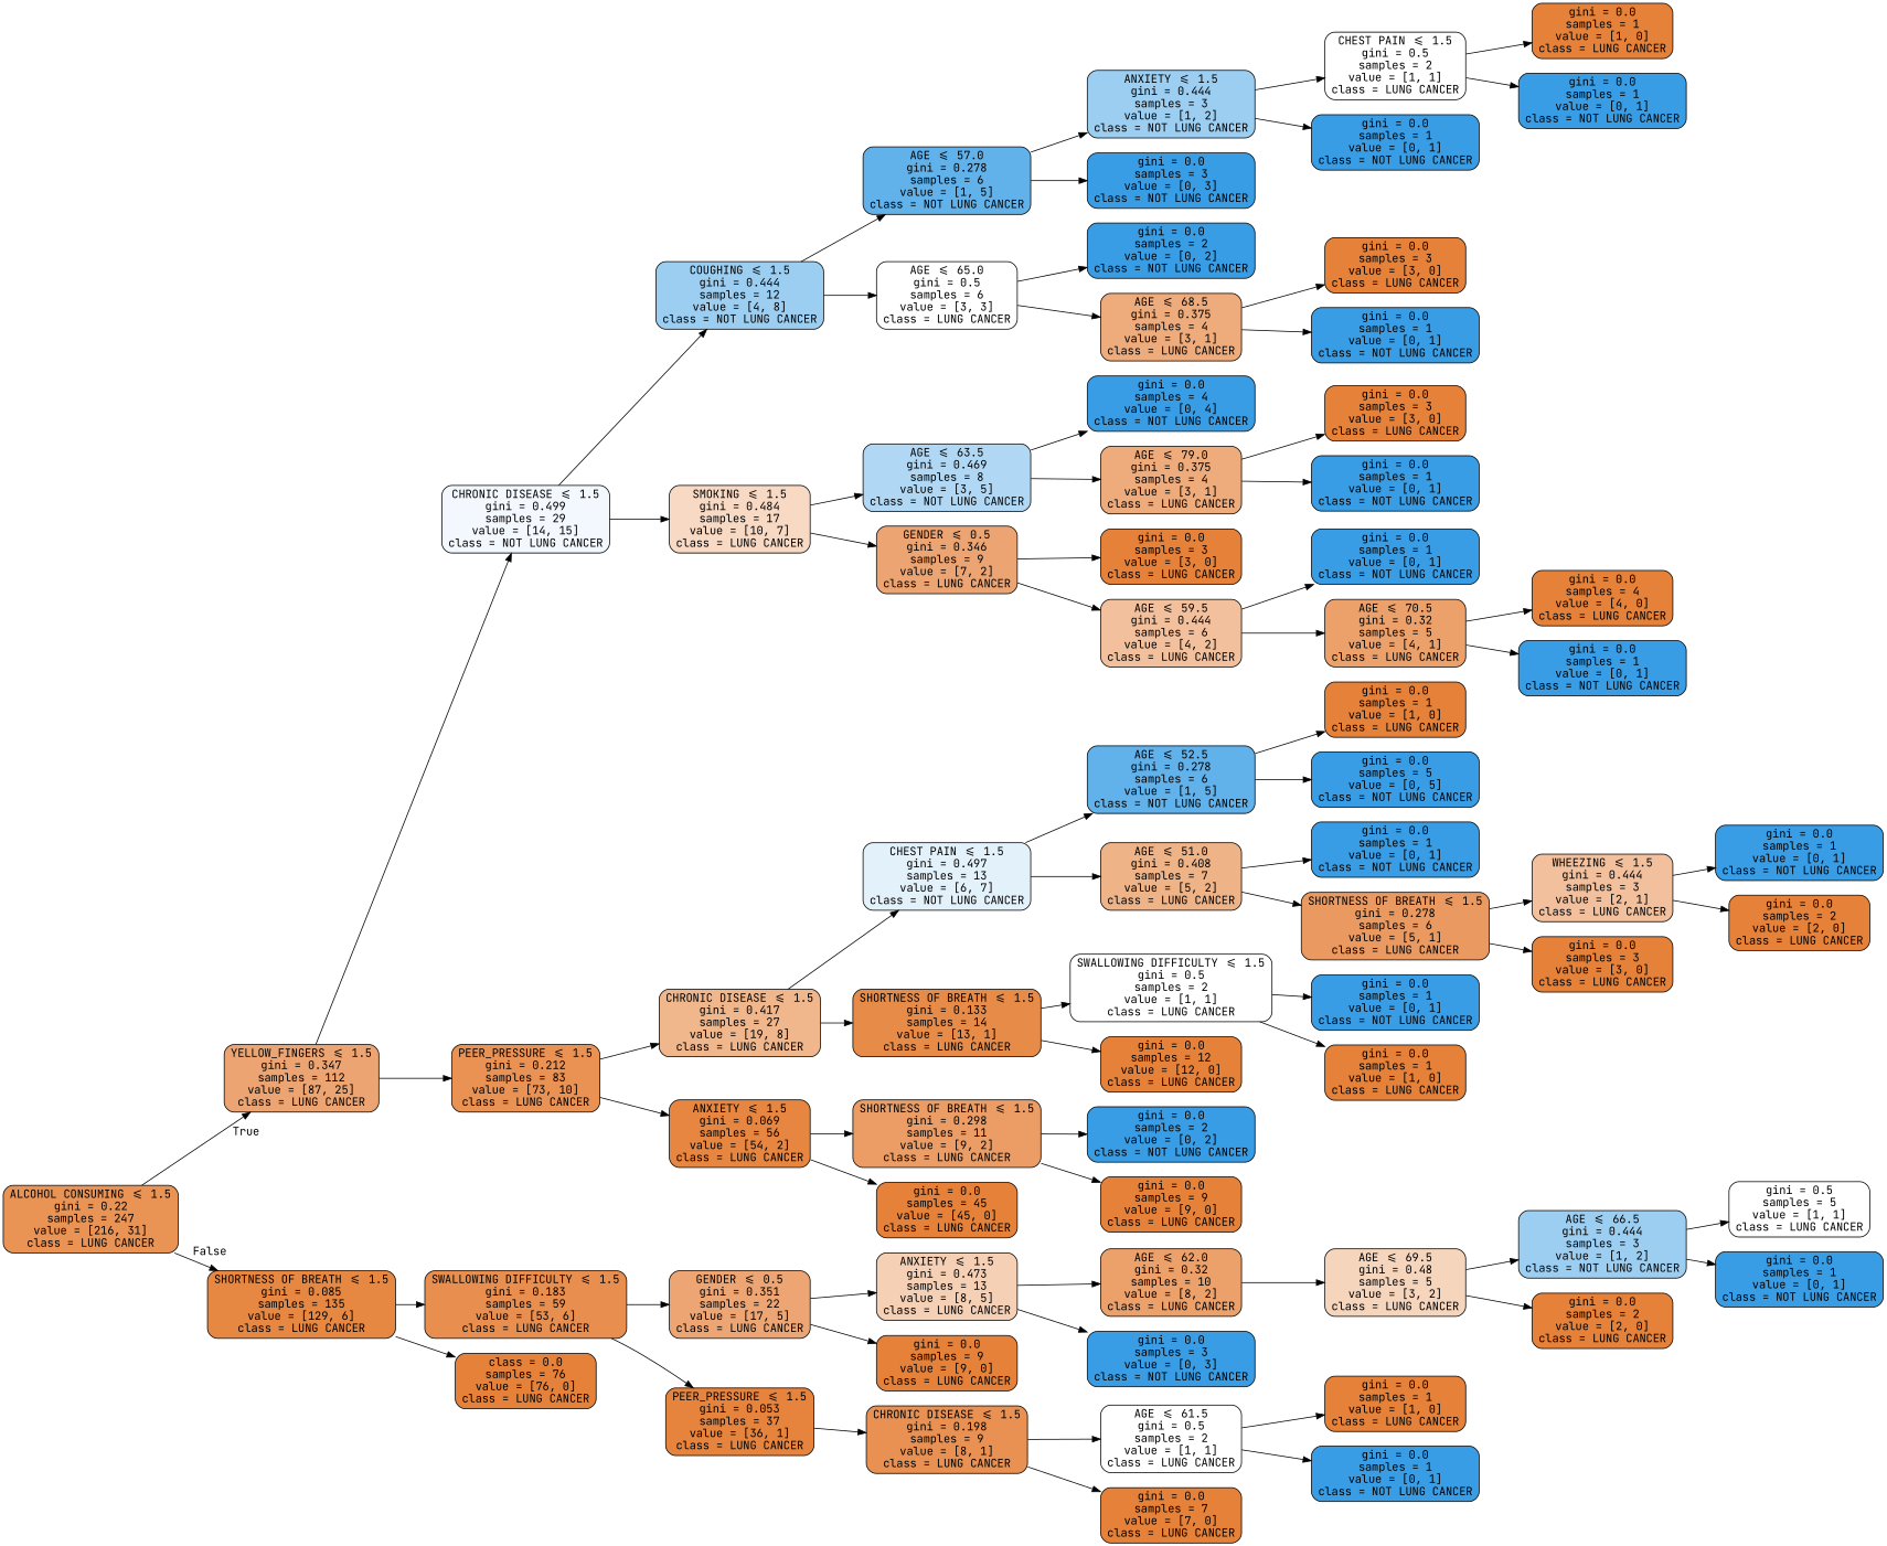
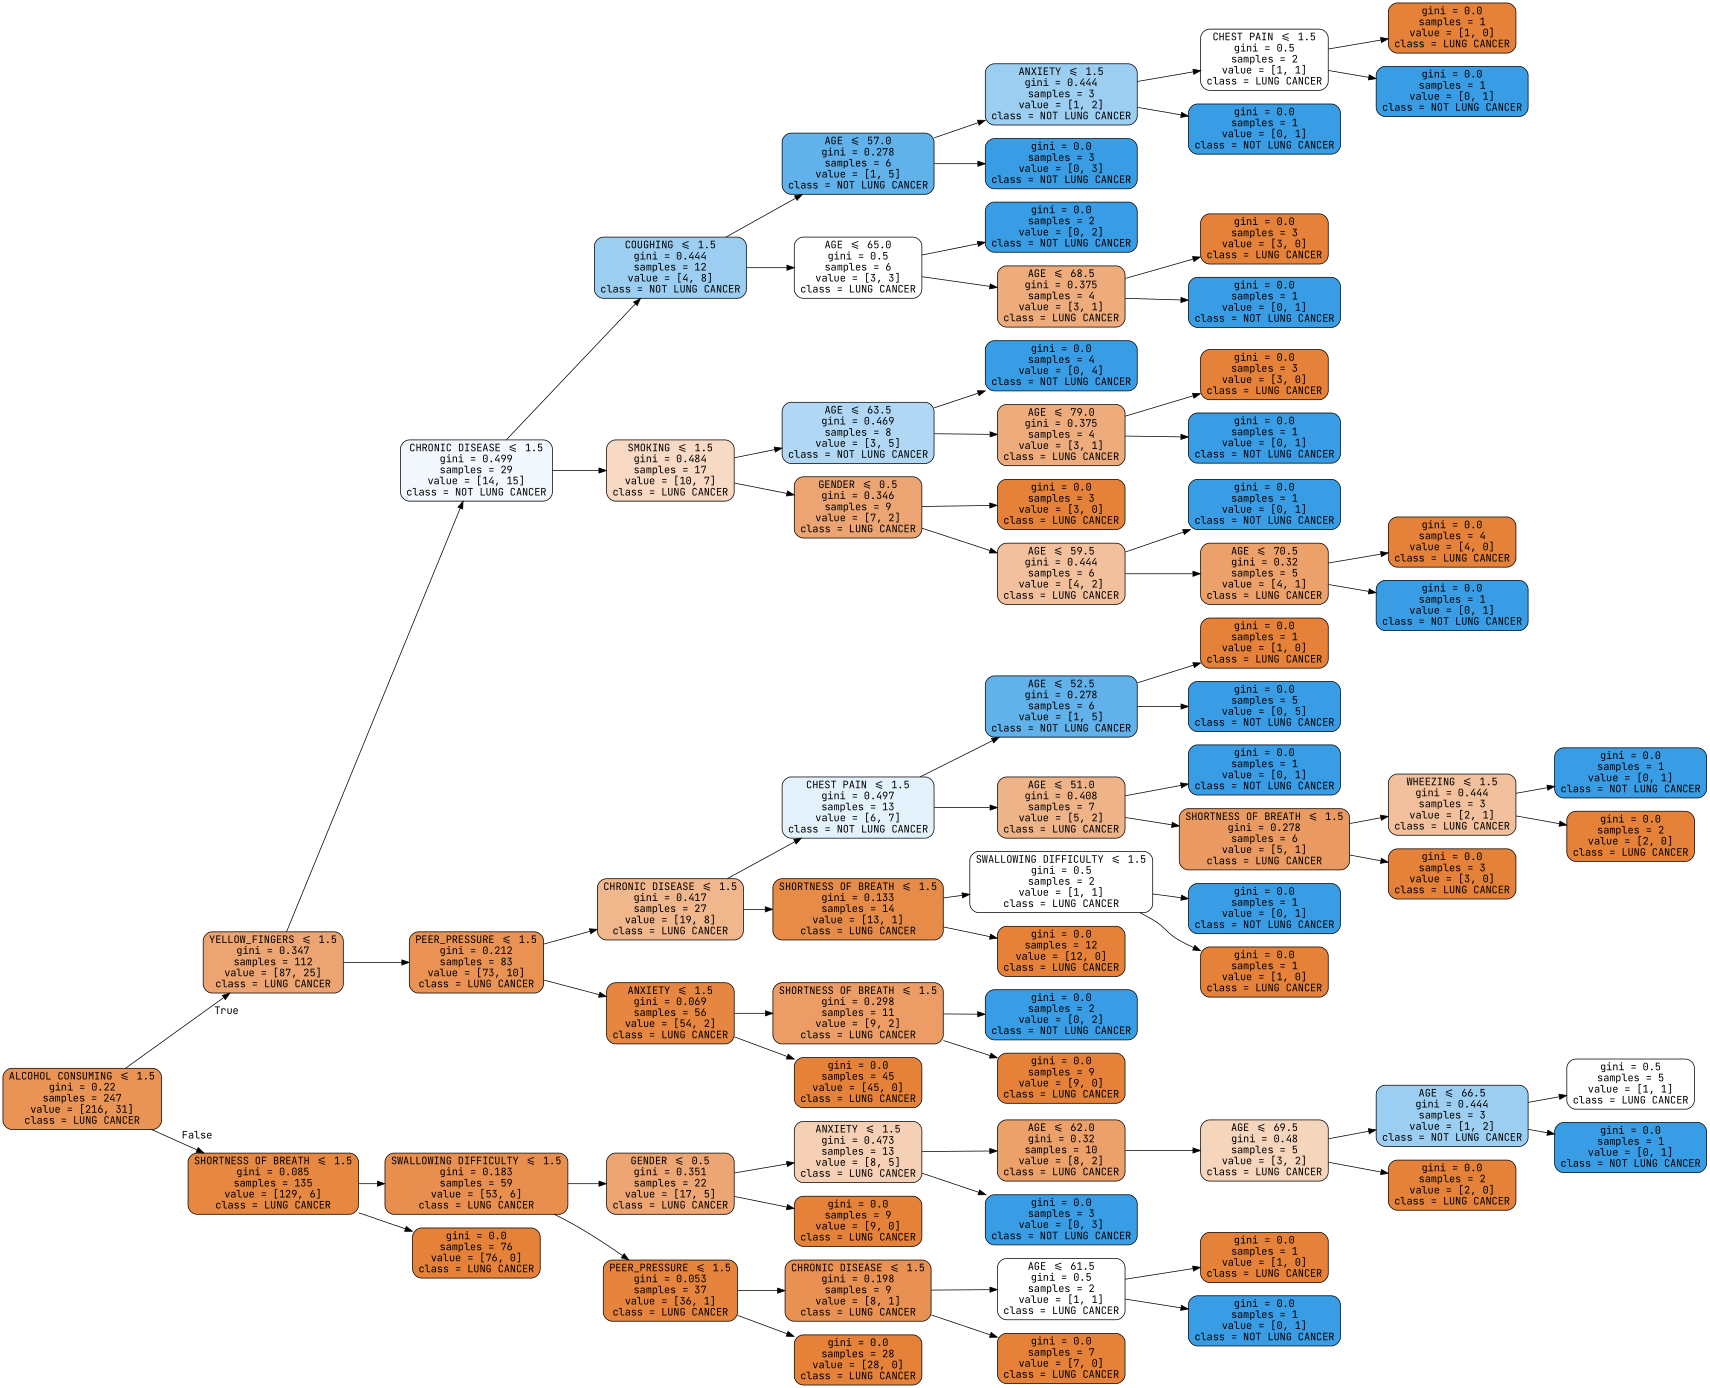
  digraph {
    fontname="JetBrains Mono"
    rankdir=LR
    node [color=black fillcolor="#e58139" fontname="JetBrains Mono" shape=box style="filled, rounded"]
    edge [fontname="JetBrains Mono"]
    n1 [fillcolor="#e99355" label="ALCOHOL CONSUMING <= 1.5\ngini = 0.22\nsamples = 247\nvalue = [216, 31]\nclass = LUNG CANCER"]
    n2 [fillcolor="#eca572" label="YELLOW_FINGERS <= 1.5\ngini = 0.347\nsamples = 112\nvalue = [87, 25]\nclass = LUNG CANCER"]
    n3 [fillcolor="#e68742" label="SHORTNESS OF BREATH <= 1.5\ngini = 0.085\nsamples = 135\nvalue = [129, 6]\nclass = LUNG CANCER"]
    n4 [fillcolor="#f2f8fd" label="CHRONIC DISEASE <= 1.5\ngini = 0.499\nsamples = 29\nvalue = [14, 15]\nclass = NOT LUNG CANCER"]
    n5 [fillcolor="#e99254" label="PEER_PRESSURE <= 1.5\ngini = 0.212\nsamples = 83\nvalue = [73, 10]\nclass = LUNG CANCER"]
    n6 [fillcolor="#e88f4f" label="SWALLOWING DIFFICULTY <= 1.5\ngini = 0.183\nsamples = 59\nvalue = [53, 6]\nclass = LUNG CANCER"]
-   n7 [label="class = 0.0\nsamples = 76\nvalue = [76, 0]\nclass = LUNG CANCER"]
+   n7 [label="gini = 0.0\nsamples = 76\nvalue = [76, 0]\nclass = LUNG CANCER"]
    n8 [fillcolor="#9ccef2" label="COUGHING <= 1.5\ngini = 0.444\nsamples = 12\nvalue = [4, 8]\nclass = NOT LUNG CANCER"]
    n9 [fillcolor="#f7d9c4" label="SMOKING <= 1.5\ngini = 0.484\nsamples = 17\nvalue = [10, 7]\nclass = LUNG CANCER"]
    n10 [fillcolor="#f0b68c" label="CHRONIC DISEASE <= 1.5\ngini = 0.417\nsamples = 27\nvalue = [19, 8]\nclass = LUNG CANCER"]
    n11 [fillcolor="#e68640" label="ANXIETY <= 1.5\ngini = 0.069\nsamples = 56\nvalue = [54, 2]\nclass = LUNG CANCER"]
    n12 [fillcolor="#61b1ea" label="AGE <= 57.0\ngini = 0.278\nsamples = 6\nvalue = [1, 5]\nclass = NOT LUNG CANCER"]
    n13 [fillcolor="#ffffff" label="AGE <= 65.0\ngini = 0.5\nsamples = 6\nvalue = [3, 3]\nclass = LUNG CANCER"]
    n14 [fillcolor="#b0d8f5" label="AGE <= 63.5\ngini = 0.469\nsamples = 8\nvalue = [3, 5]\nclass = NOT LUNG CANCER"]
    n15 [fillcolor="#eca572" label="GENDER <= 0.5\ngini = 0.346\nsamples = 9\nvalue = [7, 2]\nclass = LUNG CANCER"]
    n16 [fillcolor="#9ccef2" label="ANXIETY <= 1.5\ngini = 0.444\nsamples = 3\nvalue = [1, 2]\nclass = NOT LUNG CANCER"]
    n17 [fillcolor="#399de5" label="gini = 0.0\nsamples = 3\nvalue = [0, 3]\nclass = NOT LUNG CANCER"]
    n18 [fillcolor="#399de5" label="gini = 0.0\nsamples = 2\nvalue = [0, 2]\nclass = NOT LUNG CANCER"]
    n19 [fillcolor="#eeab7b" label="AGE <= 68.5\ngini = 0.375\nsamples = 4\nvalue = [3, 1]\nclass = LUNG CANCER"]
    n20 [fillcolor="#ffffff" label="CHEST PAIN <= 1.5\ngini = 0.5\nsamples = 2\nvalue = [1, 1]\nclass = LUNG CANCER"]
    n21 [fillcolor="#399de5" label="gini = 0.0\nsamples = 1\nvalue = [0, 1]\nclass = NOT LUNG CANCER"]
    n22 [label="gini = 0.0\nsamples = 1\nvalue = [1, 0]\nclass = LUNG CANCER"]
    n23 [fillcolor="#399de5" label="gini = 0.0\nsamples = 1\nvalue = [0, 1]\nclass = NOT LUNG CANCER"]
    n24 [label="gini = 0.0\nsamples = 3\nvalue = [3, 0]\nclass = LUNG CANCER"]
    n25 [fillcolor="#399de5" label="gini = 0.0\nsamples = 1\nvalue = [0, 1]\nclass = NOT LUNG CANCER"]
    n26 [fillcolor="#399de5" label="gini = 0.0\nsamples = 4\nvalue = [0, 4]\nclass = NOT LUNG CANCER"]
    n27 [fillcolor="#eeab7b" label="AGE <= 79.0\ngini = 0.375\nsamples = 4\nvalue = [3, 1]\nclass = LUNG CANCER"]
    n28 [label="gini = 0.0\nsamples = 3\nvalue = [3, 0]\nclass = LUNG CANCER"]
    n29 [fillcolor="#f2c09c" label="AGE <= 59.5\ngini = 0.444\nsamples = 6\nvalue = [4, 2]\nclass = LUNG CANCER"]
    n30 [label="gini = 0.0\nsamples = 3\nvalue = [3, 0]\nclass = LUNG CANCER"]
    n31 [fillcolor="#399de5" label="gini = 0.0\nsamples = 1\nvalue = [0, 1]\nclass = NOT LUNG CANCER"]
    n32 [fillcolor="#399de5" label="gini = 0.0\nsamples = 1\nvalue = [0, 1]\nclass = NOT LUNG CANCER"]
    n33 [fillcolor="#eca06a" label="AGE <= 70.5\ngini = 0.32\nsamples = 5\nvalue = [4, 1]\nclass = LUNG CANCER"]
    n34 [label="gini = 0.0\nsamples = 4\nvalue = [4, 0]\nclass = LUNG CANCER"]
    n35 [fillcolor="#399de5" label="gini = 0.0\nsamples = 1\nvalue = [0, 1]\nclass = NOT LUNG CANCER"]
    n36 [fillcolor="#e3f1fb" label="CHEST PAIN <= 1.5\ngini = 0.497\nsamples = 13\nvalue = [6, 7]\nclass = NOT LUNG CANCER"]
    n37 [fillcolor="#e78b48" label="SHORTNESS OF BREATH <= 1.5\ngini = 0.133\nsamples = 14\nvalue = [13, 1]\nclass = LUNG CANCER"]
    n38 [fillcolor="#eb9d65" label="SHORTNESS OF BREATH <= 1.5\ngini = 0.298\nsamples = 11\nvalue = [9, 2]\nclass = LUNG CANCER"]
    n39 [label="gini = 0.0\nsamples = 45\nvalue = [45, 0]\nclass = LUNG CANCER"]
    n40 [fillcolor="#61b1ea" label="AGE <= 52.5\ngini = 0.278\nsamples = 6\nvalue = [1, 5]\nclass = NOT LUNG CANCER"]
    n41 [fillcolor="#efb388" label="AGE <= 51.0\ngini = 0.408\nsamples = 7\nvalue = [5, 2]\nclass = LUNG CANCER"]
    n42 [fillcolor="#ffffff" label="SWALLOWING DIFFICULTY <= 1.5\ngini = 0.5\nsamples = 2\nvalue = [1, 1]\nclass = LUNG CANCER"]
    n43 [label="gini = 0.0\nsamples = 12\nvalue = [12, 0]\nclass = LUNG CANCER"]
    n44 [label="gini = 0.0\nsamples = 1\nvalue = [1, 0]\nclass = LUNG CANCER"]
    n45 [fillcolor="#399de5" label="gini = 0.0\nsamples = 5\nvalue = [0, 5]\nclass = NOT LUNG CANCER"]
    n46 [fillcolor="#399de5" label="gini = 0.0\nsamples = 1\nvalue = [0, 1]\nclass = NOT LUNG CANCER"]
    n47 [fillcolor="#ea9a61" label="SHORTNESS OF BREATH <= 1.5\ngini = 0.278\nsamples = 6\nvalue = [5, 1]\nclass = LUNG CANCER"]
    n48 [fillcolor="#f2c09c" label="WHEEZING <= 1.5\ngini = 0.444\nsamples = 3\nvalue = [2, 1]\nclass = LUNG CANCER"]
    n49 [label="gini = 0.0\nsamples = 3\nvalue = [3, 0]\nclass = LUNG CANCER"]
    n50 [fillcolor="#399de5" label="gini = 0.0\nsamples = 1\nvalue = [0, 1]\nclass = NOT LUNG CANCER"]
    n51 [label="gini = 0.0\nsamples = 2\nvalue = [2, 0]\nclass = LUNG CANCER"]
    n52 [fillcolor="#399de5" label="gini = 0.0\nsamples = 1\nvalue = [0, 1]\nclass = NOT LUNG CANCER"]
    n53 [label="gini = 0.0\nsamples = 1\nvalue = [1, 0]\nclass = LUNG CANCER"]
    n54 [fillcolor="#399de5" label="gini = 0.0\nsamples = 2\nvalue = [0, 2]\nclass = NOT LUNG CANCER"]
    n55 [label="gini = 0.0\nsamples = 9\nvalue = [9, 0]\nclass = LUNG CANCER"]
    n56 [fillcolor="#eda673" label="GENDER <= 0.5\ngini = 0.351\nsamples = 22\nvalue = [17, 5]\nclass = LUNG CANCER"]
    n57 [fillcolor="#e6843e" label="PEER_PRESSURE <= 1.5\ngini = 0.053\nsamples = 37\nvalue = [36, 1]\nclass = LUNG CANCER"]
    n58 [fillcolor="#f5d0b5" label="ANXIETY <= 1.5\ngini = 0.473\nsamples = 13\nvalue = [8, 5]\nclass = LUNG CANCER"]
    n59 [label="gini = 0.0\nsamples = 9\nvalue = [9, 0]\nclass = LUNG CANCER"]
    n60 [fillcolor="#e89152" label="CHRONIC DISEASE <= 1.5\ngini = 0.198\nsamples = 9\nvalue = [8, 1]\nclass = LUNG CANCER"]
+   n61 [label="gini = 0.0\nsamples = 28\nvalue = [28, 0]\nclass = LUNG CANCER"]
    n62 [fillcolor="#eca06a" label="AGE <= 62.0\ngini = 0.32\nsamples = 10\nvalue = [8, 2]\nclass = LUNG CANCER"]
    n63 [fillcolor="#399de5" label="gini = 0.0\nsamples = 3\nvalue = [0, 3]\nclass = NOT LUNG CANCER"]
    n64 [fillcolor="#f6d5bd" label="AGE <= 69.5\ngini = 0.48\nsamples = 5\nvalue = [3, 2]\nclass = LUNG CANCER"]
    n65 [fillcolor="#9ccef2" label="AGE <= 66.5\ngini = 0.444\nsamples = 3\nvalue = [1, 2]\nclass = NOT LUNG CANCER"]
    n66 [label="gini = 0.0\nsamples = 2\nvalue = [2, 0]\nclass = LUNG CANCER"]
    n67 [fillcolor="#ffffff" label="gini = 0.5\nsamples = 5\nvalue = [1, 1]\nclass = LUNG CANCER"]
    n68 [fillcolor="#399de5" label="gini = 0.0\nsamples = 1\nvalue = [0, 1]\nclass = NOT LUNG CANCER"]
    n69 [fillcolor="#ffffff" label="AGE <= 61.5\ngini = 0.5\nsamples = 2\nvalue = [1, 1]\nclass = LUNG CANCER"]
    n70 [label="gini = 0.0\nsamples = 7\nvalue = [7, 0]\nclass = LUNG CANCER"]
    n71 [label="gini = 0.0\nsamples = 1\nvalue = [1, 0]\nclass = LUNG CANCER"]
    n72 [fillcolor="#399de5" label="gini = 0.0\nsamples = 1\nvalue = [0, 1]\nclass = NOT LUNG CANCER"]
    n1 -> n2 [headlabel=True labelangle=45 labeldistance=2.5]
    n1 -> n3 [headlabel=False labelangle=-45 labeldistance=2.5]
    n2 -> n4
    n2 -> n5
    n3 -> n6
    n3 -> n7
    n4 -> n8
    n4 -> n9
    n5 -> n10
    n5 -> n11
    n6 -> n56
    n6 -> n57
    n8 -> n12
    n8 -> n13
    n9 -> n14
    n9 -> n15
    n10 -> n36
    n10 -> n37
    n11 -> n38
    n11 -> n39
    n12 -> n16
    n12 -> n17
    n13 -> n18
    n13 -> n19
    n14 -> n26
    n14 -> n27
    n15 -> n28
    n15 -> n29
    n16 -> n20
    n16 -> n21
    n19 -> n24
    n19 -> n25
    n20 -> n22
    n20 -> n23
    n27 -> n30
    n27 -> n31
    n29 -> n32
    n29 -> n33
    n33 -> n34
    n33 -> n35
    n36 -> n40
    n36 -> n41
    n37 -> n42
    n37 -> n43
    n38 -> n54
    n38 -> n55
    n40 -> n44
    n40 -> n45
    n41 -> n46
    n41 -> n47
    n42 -> n52
    n42 -> n53
    n47 -> n48
    n47 -> n49
    n48 -> n50
    n48 -> n51
    n56 -> n58
    n56 -> n59
    n57 -> n60
+   n57 -> n61
    n58 -> n62
    n58 -> n63
    n60 -> n69
    n60 -> n70
    n62 -> n64
    n64 -> n65
    n64 -> n66
    n65 -> n67
    n65 -> n68
    n69 -> n71
    n69 -> n72
  }
